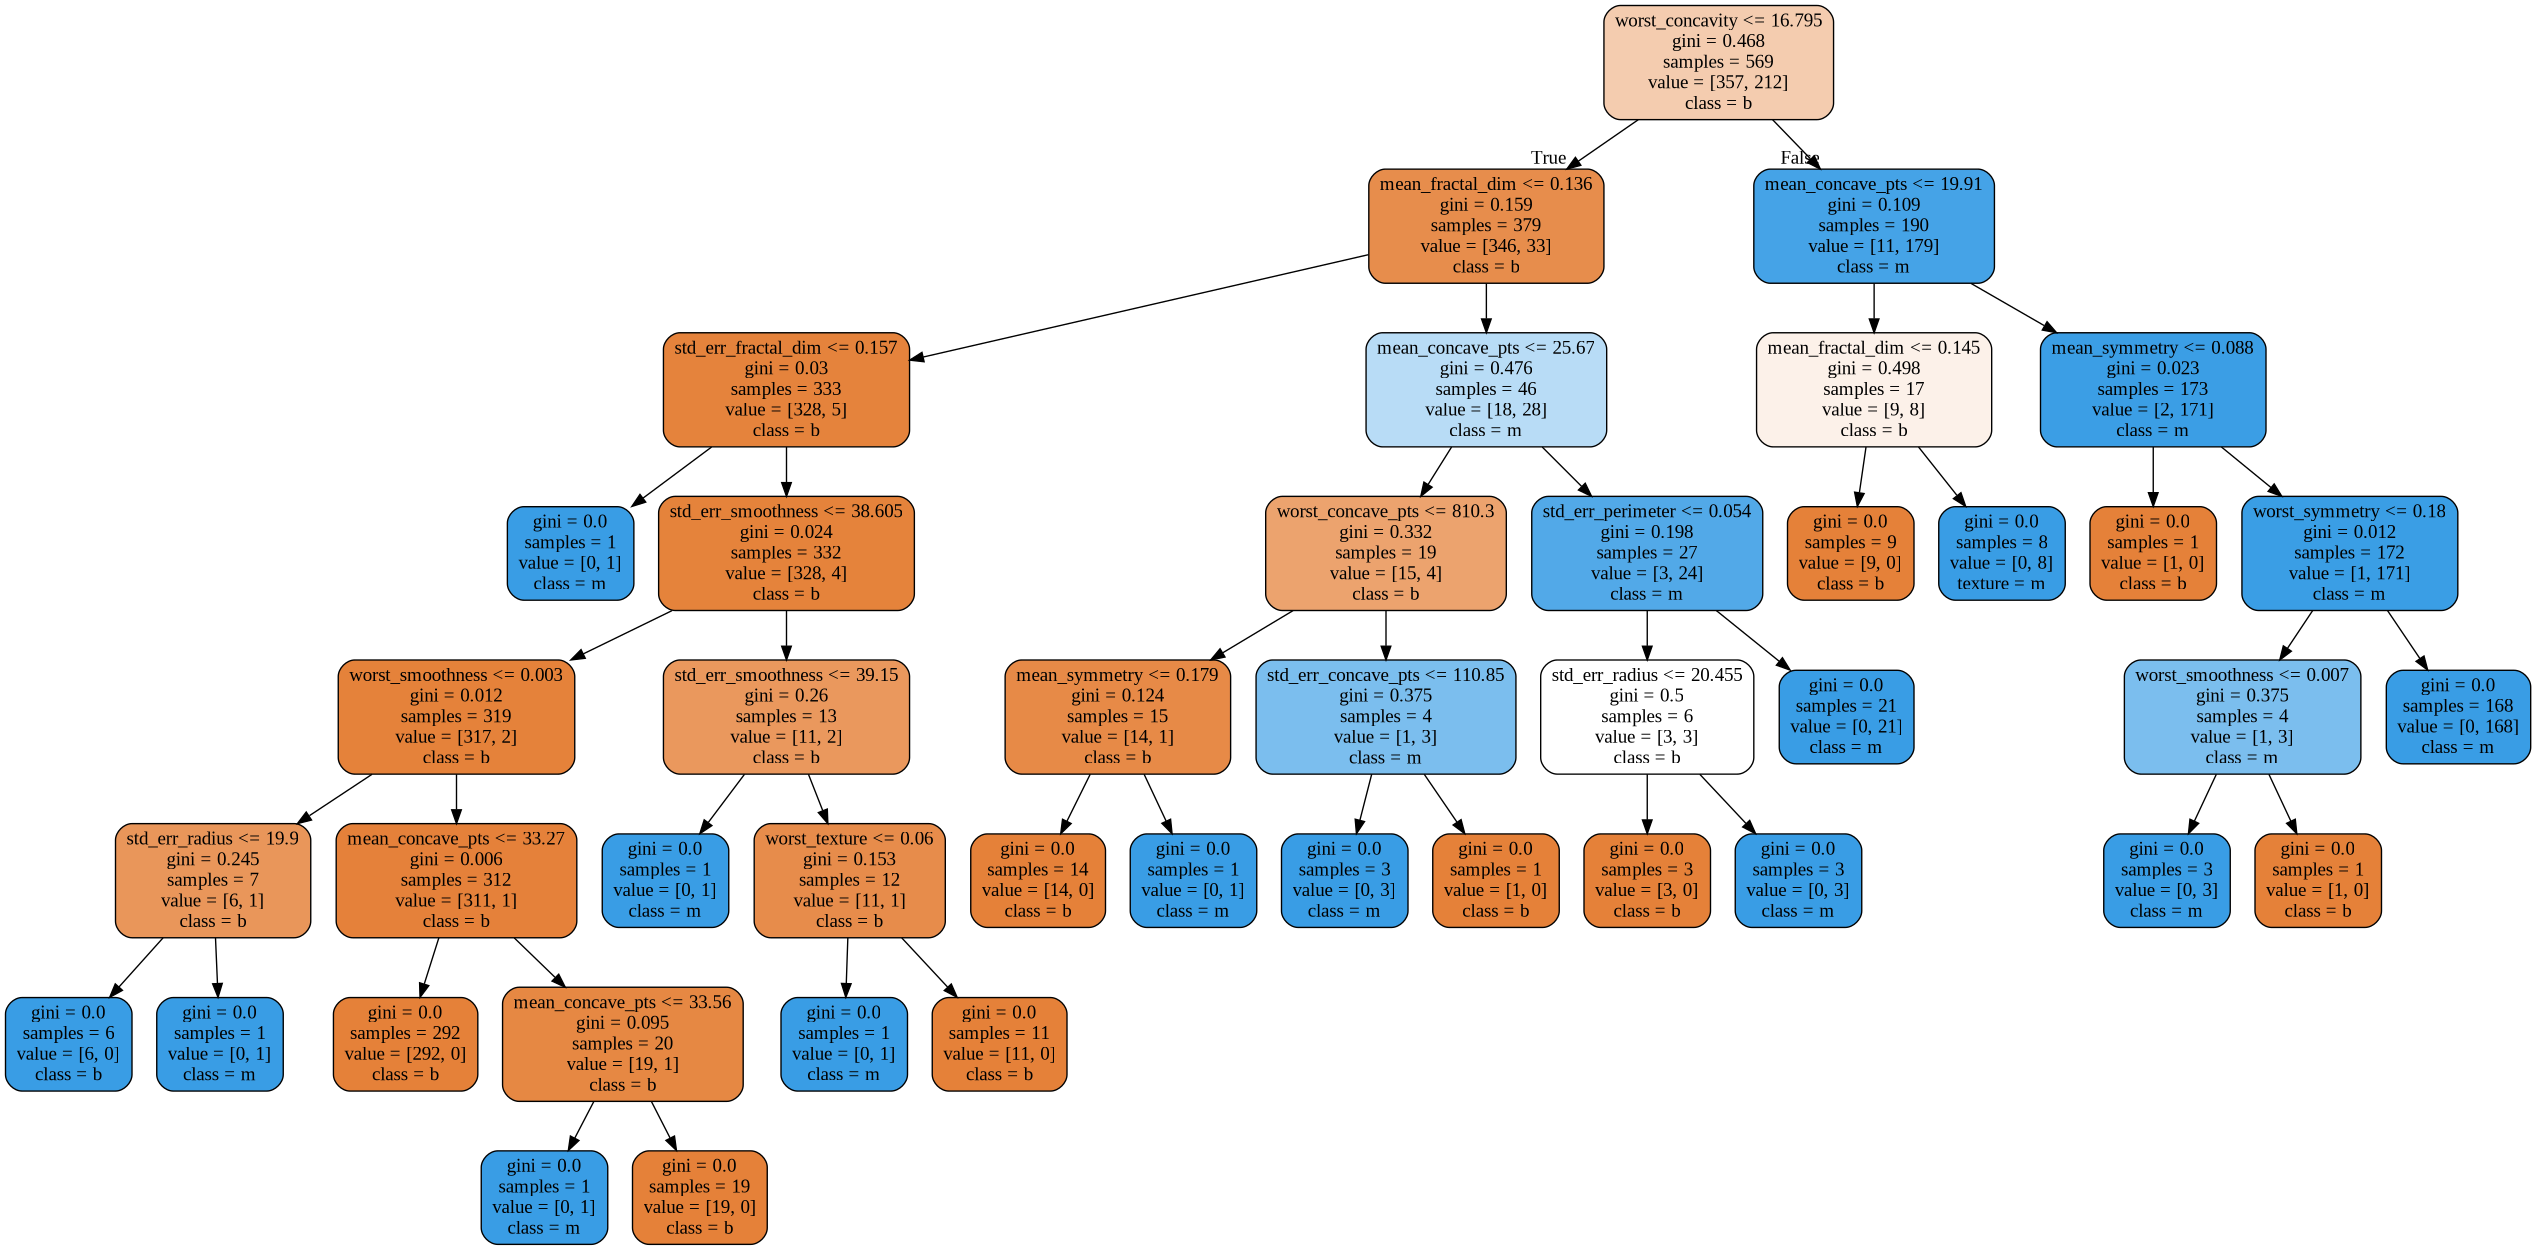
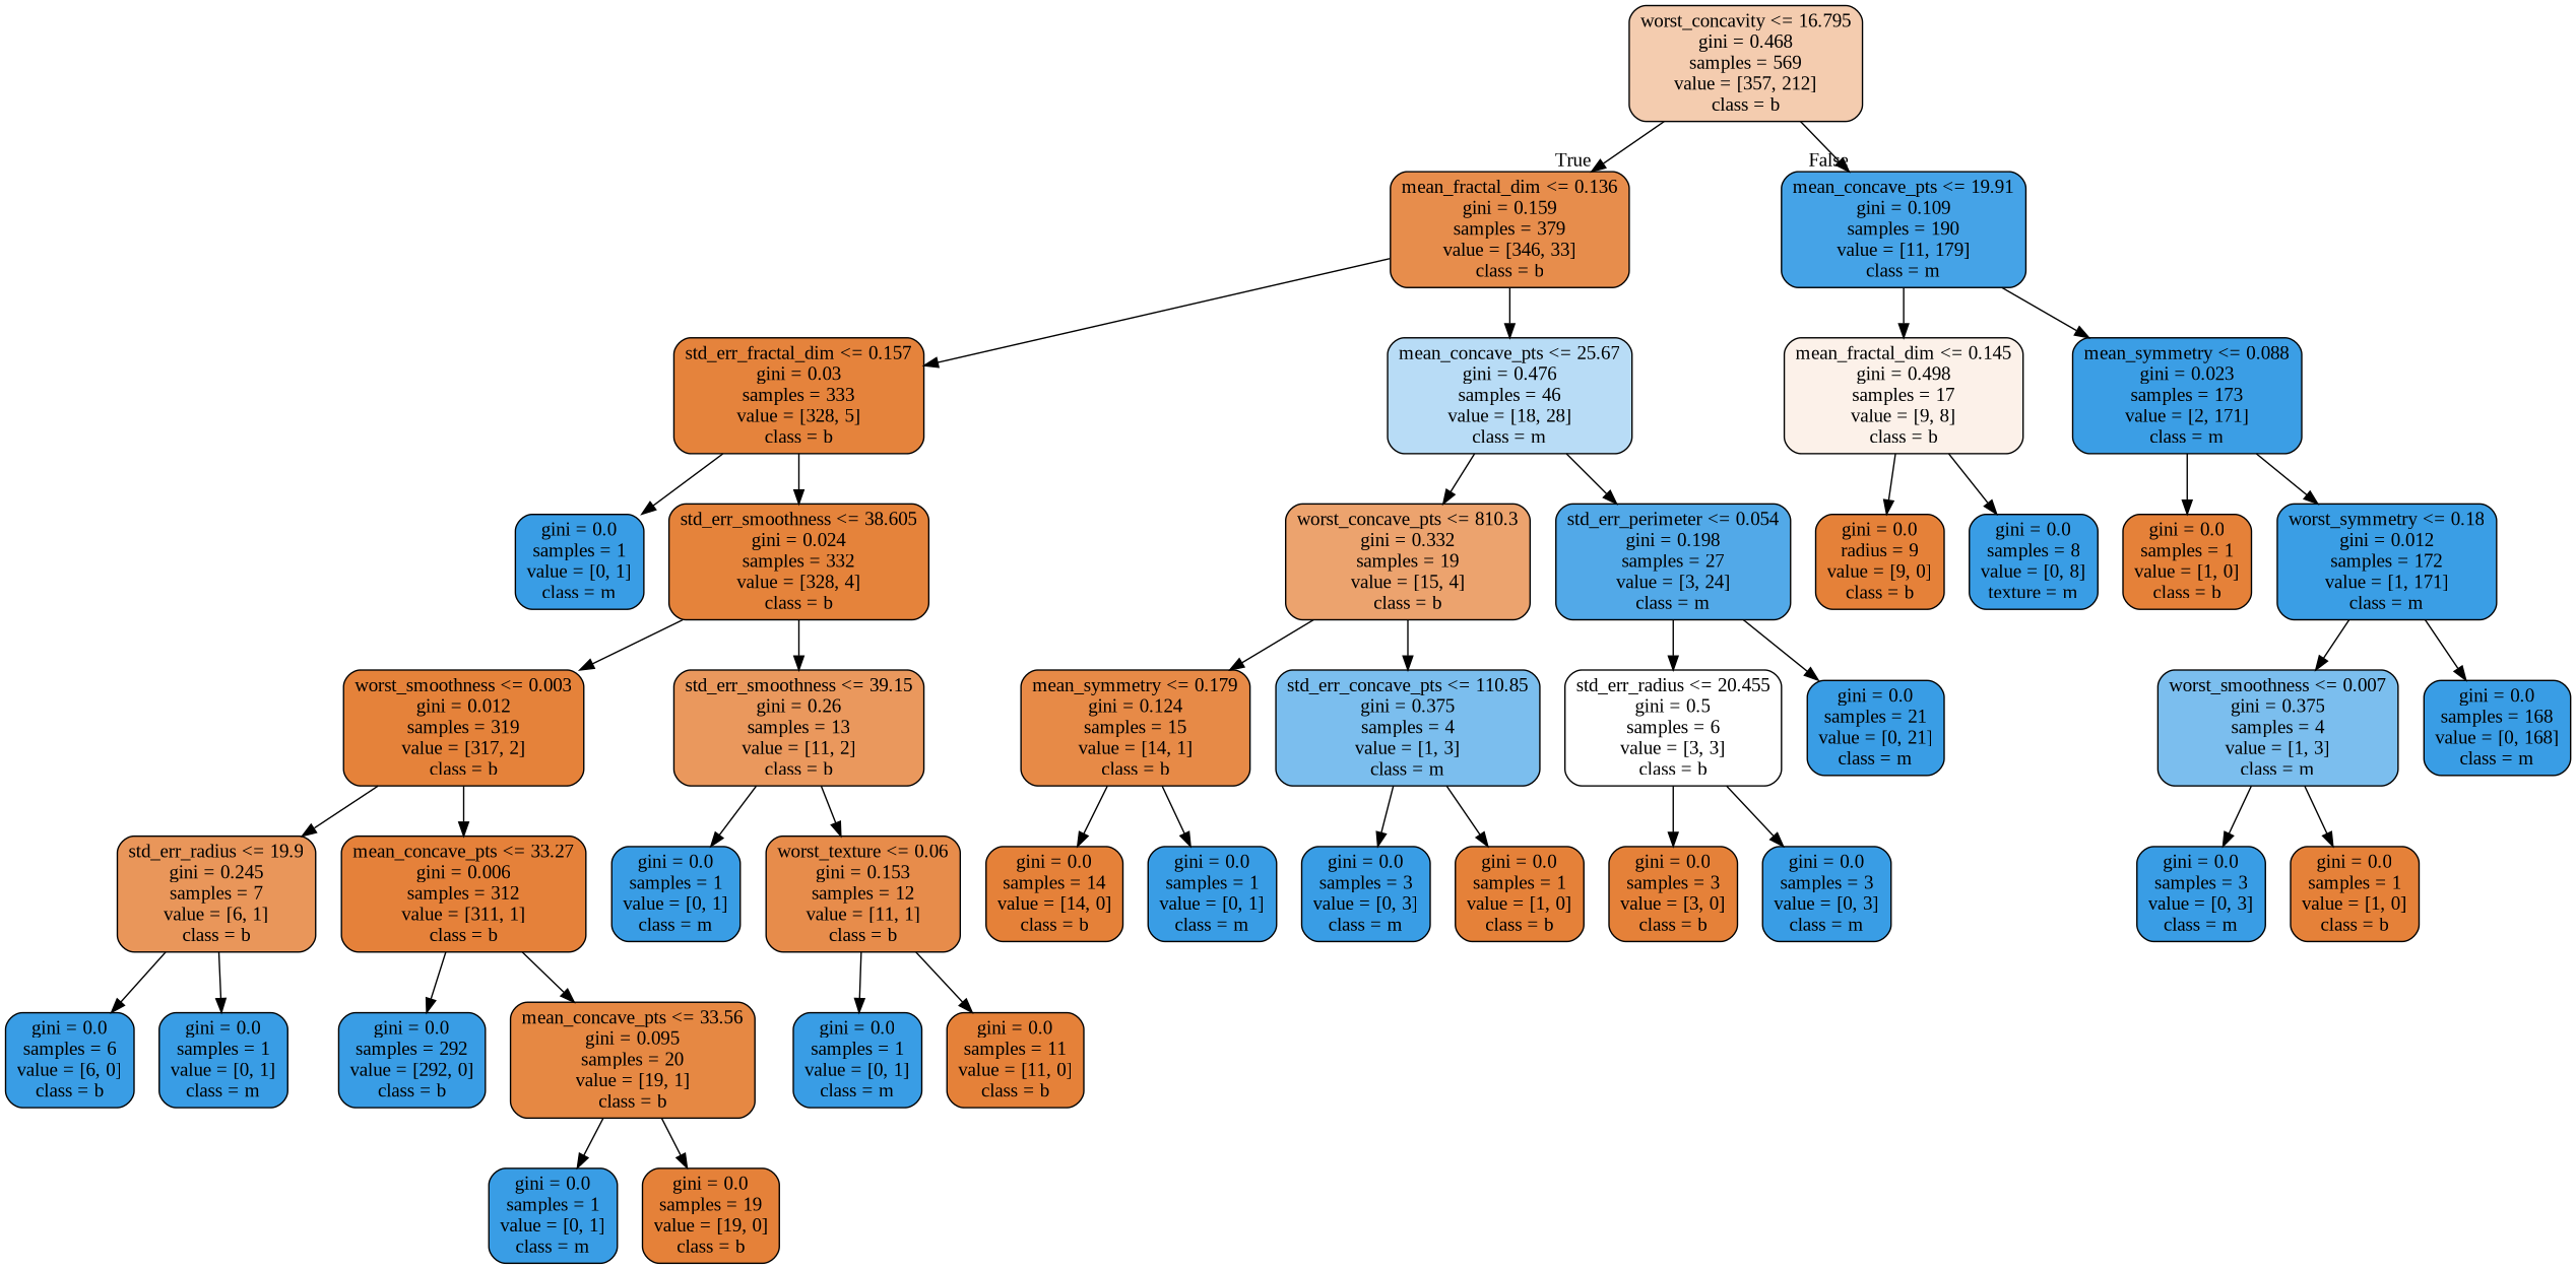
  digraph {
    fontname="Liberation Serif"
    node [color=black fillcolor="#399de5" fontname="Liberation Serif" shape=box style="filled, rounded"]
    edge [fontname="Liberation Serif"]
    n1 [fillcolor="#f4ccaf" label="worst_concavity <= 16.795\ngini = 0.468\nsamples = 569\nvalue = [357, 212]\nclass = b"]
    n2 [fillcolor="#e78d4c" label="mean_fractal_dim <= 0.136\ngini = 0.159\nsamples = 379\nvalue = [346, 33]\nclass = b"]
    n3 [fillcolor="#45a3e7" label="mean_concave_pts <= 19.91\ngini = 0.109\nsamples = 190\nvalue = [11, 179]\nclass = m"]
    n4 [fillcolor="#e5833c" label="std_err_fractal_dim <= 0.157\ngini = 0.03\nsamples = 333\nvalue = [328, 5]\nclass = b"]
    n5 [fillcolor="#b8dcf6" label="mean_concave_pts <= 25.67\ngini = 0.476\nsamples = 46\nvalue = [18, 28]\nclass = m"]
    n6 [fillcolor="#fcf1e9" label="mean_fractal_dim <= 0.145\ngini = 0.498\nsamples = 17\nvalue = [9, 8]\nclass = b"]
    n7 [fillcolor="#3b9ee5" label="mean_symmetry <= 0.088\ngini = 0.023\nsamples = 173\nvalue = [2, 171]\nclass = m"]
    n8 [label="gini = 0.0\nsamples = 1\nvalue = [0, 1]\nclass = m"]
    n9 [fillcolor="#e5833b" label="std_err_smoothness <= 38.605\ngini = 0.024\nsamples = 332\nvalue = [328, 4]\nclass = b"]
    n10 [fillcolor="#eca36e" label="worst_concave_pts <= 810.3\ngini = 0.332\nsamples = 19\nvalue = [15, 4]\nclass = b"]
    n11 [fillcolor="#52a9e8" label="std_err_perimeter <= 0.054\ngini = 0.198\nsamples = 27\nvalue = [3, 24]\nclass = m"]
    n12 [fillcolor="#e5823a" label="worst_smoothness <= 0.003\ngini = 0.012\nsamples = 319\nvalue = [317, 2]\nclass = b"]
    n13 [fillcolor="#ea985d" label="std_err_smoothness <= 39.15\ngini = 0.26\nsamples = 13\nvalue = [11, 2]\nclass = b"]
    n14 [fillcolor="#e9965a" label="std_err_radius <= 19.9\ngini = 0.245\nsamples = 7\nvalue = [6, 1]\nclass = b"]
    n15 [fillcolor="#e5813a" label="mean_concave_pts <= 33.27\ngini = 0.006\nsamples = 312\nvalue = [311, 1]\nclass = b"]
    n16 [label="gini = 0.0\nsamples = 1\nvalue = [0, 1]\nclass = m"]
    n17 [fillcolor="#e78c4b" label="worst_texture <= 0.06\ngini = 0.153\nsamples = 12\nvalue = [11, 1]\nclass = b"]
    n18 [label="gini = 0.0\nsamples = 6\nvalue = [6, 0]\nclass = b"]
    n19 [label="gini = 0.0\nsamples = 1\nvalue = [0, 1]\nclass = m"]
-   n20 [fillcolor="#e58139" label="gini = 0.0\nsamples = 292\nvalue = [292, 0]\nclass = b"]
+   n20 [label="gini = 0.0\nsamples = 292\nvalue = [292, 0]\nclass = b"]
    n21 [fillcolor="#e68843" label="mean_concave_pts <= 33.56\ngini = 0.095\nsamples = 20\nvalue = [19, 1]\nclass = b"]
    n22 [label="gini = 0.0\nsamples = 1\nvalue = [0, 1]\nclass = m"]
    n23 [fillcolor="#e58139" label="gini = 0.0\nsamples = 19\nvalue = [19, 0]\nclass = b"]
    n24 [label="gini = 0.0\nsamples = 1\nvalue = [0, 1]\nclass = m"]
    n25 [fillcolor="#e58139" label="gini = 0.0\nsamples = 11\nvalue = [11, 0]\nclass = b"]
    n26 [fillcolor="#e78a47" label="mean_symmetry <= 0.179\ngini = 0.124\nsamples = 15\nvalue = [14, 1]\nclass = b"]
    n27 [fillcolor="#7bbeee" label="std_err_concave_pts <= 110.85\ngini = 0.375\nsamples = 4\nvalue = [1, 3]\nclass = m"]
    n28 [fillcolor="#ffffff" label="std_err_radius <= 20.455\ngini = 0.5\nsamples = 6\nvalue = [3, 3]\nclass = b"]
    n29 [label="gini = 0.0\nsamples = 21\nvalue = [0, 21]\nclass = m"]
    n30 [fillcolor="#e58139" label="gini = 0.0\nsamples = 14\nvalue = [14, 0]\nclass = b"]
    n31 [label="gini = 0.0\nsamples = 1\nvalue = [0, 1]\nclass = m"]
    n32 [label="gini = 0.0\nsamples = 3\nvalue = [0, 3]\nclass = m"]
    n33 [fillcolor="#e58139" label="gini = 0.0\nsamples = 1\nvalue = [1, 0]\nclass = b"]
    n34 [fillcolor="#e58139" label="gini = 0.0\nsamples = 3\nvalue = [3, 0]\nclass = b"]
    n35 [label="gini = 0.0\nsamples = 3\nvalue = [0, 3]\nclass = m"]
-   n36 [fillcolor="#e58139" label="gini = 0.0\nsamples = 9\nvalue = [9, 0]\nclass = b"]
+   n36 [fillcolor="#e58139" label="gini = 0.0\nradius = 9\nvalue = [9, 0]\nclass = b"]
    n37 [label="gini = 0.0\nsamples = 8\nvalue = [0, 8]\ntexture = m"]
    n38 [fillcolor="#e58139" label="gini = 0.0\nsamples = 1\nvalue = [1, 0]\nclass = b"]
    n39 [fillcolor="#3a9ee5" label="worst_symmetry <= 0.18\ngini = 0.012\nsamples = 172\nvalue = [1, 171]\nclass = m"]
    n40 [fillcolor="#7bbeee" label="worst_smoothness <= 0.007\ngini = 0.375\nsamples = 4\nvalue = [1, 3]\nclass = m"]
    n41 [label="gini = 0.0\nsamples = 168\nvalue = [0, 168]\nclass = m"]
    n42 [label="gini = 0.0\nsamples = 3\nvalue = [0, 3]\nclass = m"]
    n43 [fillcolor="#e58139" label="gini = 0.0\nsamples = 1\nvalue = [1, 0]\nclass = b"]
    n1 -> n2 [headlabel=True labelangle=45 labeldistance=2.5]
    n1 -> n3 [headlabel=False labelangle=-45 labeldistance=2.5]
    n2 -> n4
    n2 -> n5
    n3 -> n6
    n3 -> n7
    n4 -> n8
    n4 -> n9
    n5 -> n10
    n5 -> n11
    n6 -> n36
    n6 -> n37
    n7 -> n38
    n7 -> n39
    n9 -> n12
    n9 -> n13
    n10 -> n26
    n10 -> n27
    n11 -> n28
    n11 -> n29
    n12 -> n14
    n12 -> n15
    n13 -> n16
    n13 -> n17
    n14 -> n18
    n14 -> n19
    n15 -> n20
    n15 -> n21
    n17 -> n24
    n17 -> n25
    n21 -> n22
    n21 -> n23
    n26 -> n30
    n26 -> n31
    n27 -> n32
    n27 -> n33
    n28 -> n34
    n28 -> n35
    n39 -> n40
    n39 -> n41
    n40 -> n42
    n40 -> n43
  }
